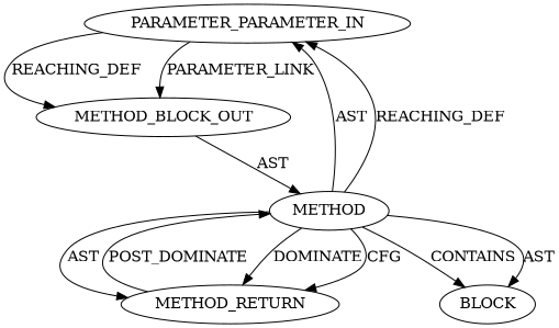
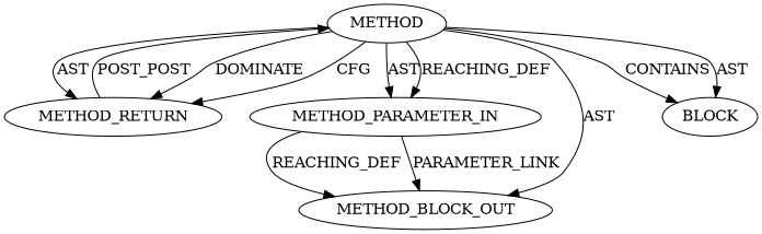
  digraph {
    node [CODE=p1 EVALUATION_STRATEGY=BY_VALUE ORDER=1 TYPE_FULL_NAME=ANY]
-   n1 [INDEX=1 IS_VARIADIC=false NAME=p1 label=PARAMETER_PARAMETER_IN]
+   n1 [INDEX=1 IS_VARIADIC=false NAME=p1 label=METHOD_PARAMETER_IN]
    n2 [INDEX=1 IS_VARIADIC=false NAME=p1 label=METHOD_BLOCK_OUT]
    n3 [CODE=RET ORDER=2 label=METHOD_RETURN]
    n4 [AST_PARENT_FULL_NAME="<global>" AST_PARENT_TYPE=NAMESPACE_BLOCK CODE="<empty>" FILENAME="<empty>" FULL_NAME=HMAC_size IS_EXTERNAL=true NAME=HMAC_size ORDER=0 label=METHOD EVALUATION_STRATEGY="" TYPE_FULL_NAME=""]
    n5 [ARGUMENT_INDEX=1 CODE="<empty>" label=BLOCK EVALUATION_STRATEGY=""]
    n1 -> n2 [VARIABLE=p1 label=REACHING_DEF]
    n1 -> n2 [label=PARAMETER_LINK]
-   n3 -> n4 [label=POST_DOMINATE]
+   n3 -> n4 [label=POST_POST]
    n4 -> n1 [label=AST]
    n4 -> n1 [label=REACHING_DEF]
-   n2 -> n4 [label=AST]
+   n4 -> n2 [label=AST]
    n4 -> n3 [label=DOMINATE]
    n4 -> n3 [label=CFG]
    n4 -> n3 [label=AST]
    n4 -> n5 [label=CONTAINS]
    n4 -> n5 [label=AST]
  }
